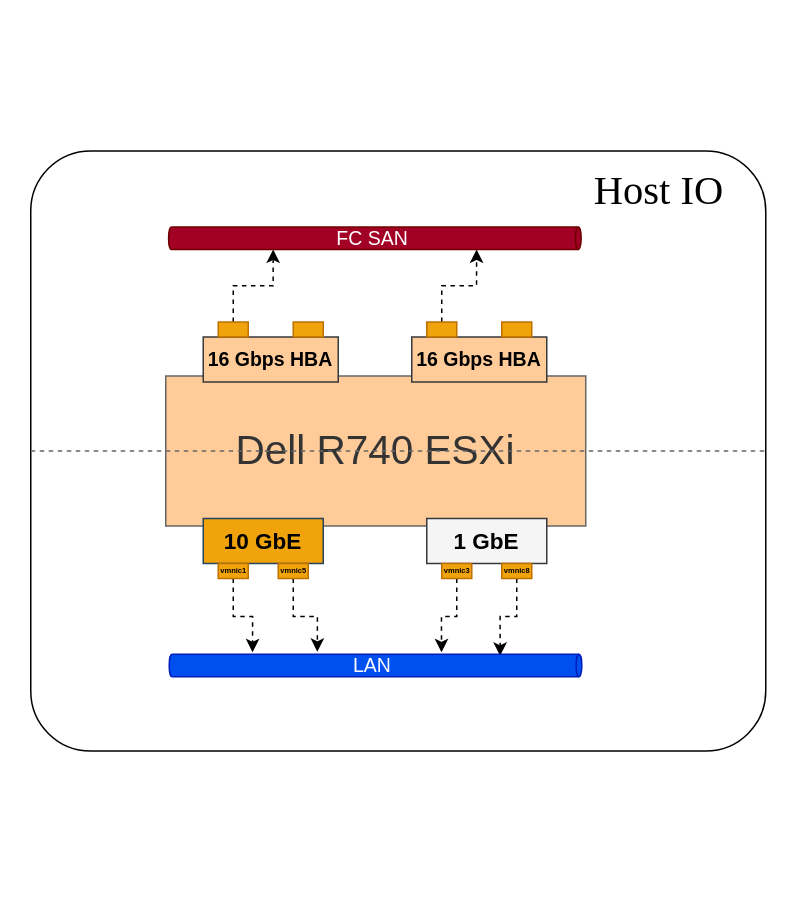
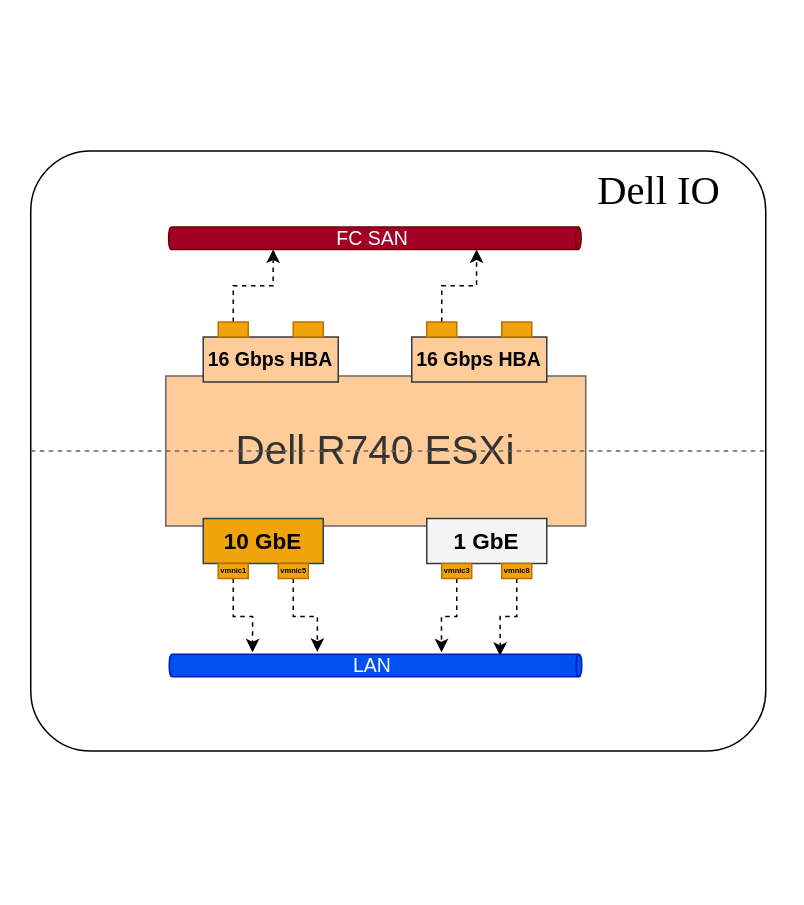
  <mxCell id="0" />
  <mxCell id="1" parent="0" />
  <mxCell id="2" value="" style="rounded=1;whiteSpace=wrap;html=1;fontSize=14;fillColor=none;arcSize=10;" parent="1" vertex="1"><mxGeometry x="20" y="100" width="490" height="400" as="geometry" /></mxCell>
  <mxCell id="3" value="&lt;font style=&quot;font-size: 27px&quot;&gt;Dell R740 ESXi&lt;/font&gt;" style="rounded=0;whiteSpace=wrap;html=1;fillColor=#ffcc99;strokeColor=#666666;fontColor=#333333;" parent="1" vertex="1"><mxGeometry x="110" y="250" width="280" height="100" as="geometry" /></mxCell>
  <mxCell id="4" value="16 Gbps HBA" style="rounded=0;whiteSpace=wrap;html=1;fillColor=#ffcc99;strokeColor=#36393d;fontSize=13;fontStyle=1" parent="1" vertex="1"><mxGeometry x="135" y="224" width="90" height="30" as="geometry" /></mxCell>
  <mxCell id="5" value="&lt;span style=&quot;font-size: 13px&quot;&gt;16 Gbps HBA&lt;/span&gt;" style="rounded=0;whiteSpace=wrap;html=1;fillColor=#ffcc99;strokeColor=#36393d;fontSize=13;fontStyle=1" parent="1" vertex="1"><mxGeometry x="274" y="224" width="90" height="30" as="geometry" /></mxCell>
  <mxCell id="6" value="10 GbE" style="rounded=0;whiteSpace=wrap;html=1;fillColor=#f0a30a;strokeColor=#23445d;fontSize=15;fontStyle=1;" parent="1" vertex="1"><mxGeometry x="135" y="345" width="80" height="30" as="geometry" /></mxCell>
  <mxCell id="7" value="1 GbE" style="rounded=0;whiteSpace=wrap;html=1;fillColor=#f5f5f5;strokeColor=#36393d;fontSize=15;fontStyle=1;" parent="1" vertex="1"><mxGeometry x="284" y="345" width="80" height="30" as="geometry" /></mxCell>
  <mxCell id="8" style="edgeStyle=orthogonalEdgeStyle;rounded=0;orthogonalLoop=1;jettySize=auto;html=1;exitX=0.5;exitY=0;exitDx=0;exitDy=0;entryX=1;entryY=0;entryDx=0;entryDy=205.342;entryPerimeter=0;dashed=1;fontSize=13;strokeWidth=1;" parent="1" source="9" target="24" edge="1"><mxGeometry relative="1" as="geometry" /></mxCell>
  <mxCell id="9" value="" style="rounded=0;whiteSpace=wrap;html=1;fillColor=#f0a30a;strokeColor=#BD7000;fontColor=#000000;" parent="1" vertex="1"><mxGeometry x="145" y="214" width="20" height="10" as="geometry" /></mxCell>
  <mxCell id="10" value="" style="rounded=0;whiteSpace=wrap;html=1;fillColor=#f0a30a;strokeColor=#BD7000;fontColor=#000000;" parent="1" vertex="1"><mxGeometry x="195" y="214" width="20" height="10" as="geometry" /></mxCell>
  <mxCell id="11" style="edgeStyle=orthogonalEdgeStyle;rounded=0;orthogonalLoop=1;jettySize=auto;html=1;exitX=0.5;exitY=0;exitDx=0;exitDy=0;dashed=1;fontSize=13;strokeWidth=1;entryX=1;entryY=0;entryDx=0;entryDy=69.718;entryPerimeter=0;" parent="1" source="12" target="24" edge="1"><mxGeometry relative="1" as="geometry" /></mxCell>
  <mxCell id="12" value="" style="rounded=0;whiteSpace=wrap;html=1;fillColor=#f0a30a;strokeColor=#BD7000;fontColor=#000000;" parent="1" vertex="1"><mxGeometry x="284" y="214" width="20" height="10" as="geometry" /></mxCell>
  <mxCell id="13" value="" style="rounded=0;whiteSpace=wrap;html=1;fillColor=#f0a30a;strokeColor=#BD7000;fontColor=#000000;" parent="1" vertex="1"><mxGeometry x="334" y="214" width="20" height="10" as="geometry" /></mxCell>
  <mxCell id="14" style="edgeStyle=orthogonalEdgeStyle;rounded=0;orthogonalLoop=1;jettySize=auto;html=1;exitX=0.5;exitY=1;exitDx=0;exitDy=0;entryX=-0.088;entryY=0.798;entryDx=0;entryDy=0;entryPerimeter=0;dashed=1;fontSize=13;strokeWidth=1;" parent="1" source="15" target="25" edge="1"><mxGeometry relative="1" as="geometry" /></mxCell>
  <mxCell id="15" value="" style="rounded=0;whiteSpace=wrap;html=1;fillColor=#f0a30a;strokeColor=#BD7000;fontColor=#000000;align=right;" parent="1" vertex="1"><mxGeometry x="145" y="375" width="20" height="10" as="geometry" /></mxCell>
  <mxCell id="16" style="edgeStyle=orthogonalEdgeStyle;rounded=0;orthogonalLoop=1;jettySize=auto;html=1;exitX=0.5;exitY=1;exitDx=0;exitDy=0;entryX=-0.11;entryY=0.641;entryDx=0;entryDy=0;entryPerimeter=0;dashed=1;fontSize=13;strokeWidth=1;" parent="1" source="17" target="25" edge="1"><mxGeometry relative="1" as="geometry" /></mxCell>
  <mxCell id="17" value="" style="rounded=0;whiteSpace=wrap;html=1;fillColor=#f0a30a;strokeColor=#BD7000;fontColor=#000000;" parent="1" vertex="1"><mxGeometry x="185" y="375" width="20" height="10" as="geometry" /></mxCell>
  <mxCell id="18" style="edgeStyle=orthogonalEdgeStyle;rounded=0;orthogonalLoop=1;jettySize=auto;html=1;exitX=0.5;exitY=1;exitDx=0;exitDy=0;entryX=-0.088;entryY=0.34;entryDx=0;entryDy=0;entryPerimeter=0;dashed=1;fontSize=13;strokeWidth=1;" parent="1" source="19" target="25" edge="1"><mxGeometry relative="1" as="geometry" /></mxCell>
  <mxCell id="19" value="" style="rounded=0;whiteSpace=wrap;html=1;fillColor=#f0a30a;strokeColor=#BD7000;fontColor=#000000;" parent="1" vertex="1"><mxGeometry x="294" y="375" width="20" height="10" as="geometry" /></mxCell>
  <mxCell id="20" style="edgeStyle=orthogonalEdgeStyle;rounded=0;orthogonalLoop=1;jettySize=auto;html=1;exitX=0.5;exitY=1;exitDx=0;exitDy=0;entryX=0.067;entryY=0.198;entryDx=0;entryDy=0;entryPerimeter=0;dashed=1;fontSize=13;strokeWidth=1;" parent="1" source="21" target="25" edge="1"><mxGeometry relative="1" as="geometry" /></mxCell>
  <mxCell id="21" value="" style="rounded=0;whiteSpace=wrap;html=1;fillColor=#f0a30a;strokeColor=#BD7000;fontColor=#000000;" parent="1" vertex="1"><mxGeometry x="334" y="375" width="20" height="10" as="geometry" /></mxCell>
  <mxCell id="22" value="" style="endArrow=none;dashed=1;html=1;strokeWidth=1;fontSize=13;gradientColor=#b3b3b3;fillColor=#f5f5f5;strokeColor=#666666;exitX=0;exitY=0.5;exitDx=0;exitDy=0;entryX=1;entryY=0.5;entryDx=0;entryDy=0;" parent="1" source="2" target="2" edge="1"><mxGeometry width="50" height="50" relative="1" as="geometry"><mxPoint x="10" y="300" as="sourcePoint" /><mxPoint x="500" y="300" as="targetPoint" /></mxGeometry></mxCell>
- <mxCell id="23" value="&lt;font face=&quot;Times New Roman&quot; style=&quot;font-size: 27px&quot;&gt;Host IO&lt;/font&gt;" style="text;html=1;strokeColor=none;fillColor=none;align=center;verticalAlign=middle;whiteSpace=wrap;rounded=0;fontSize=13;" parent="1" vertex="1"><mxGeometry x="364" y="110" width="150" height="34" as="geometry" /></mxCell>
+ <mxCell id="23" value="&lt;font face=&quot;Times New Roman&quot; style=&quot;font-size: 27px&quot;&gt;Dell IO&lt;/font&gt;" style="text;html=1;strokeColor=none;fillColor=none;align=center;verticalAlign=middle;whiteSpace=wrap;rounded=0;fontSize=13;" parent="1" vertex="1"><mxGeometry x="364" y="110" width="150" height="34" as="geometry" /></mxCell>
  <mxCell id="24" value="FC SAN" style="shape=cylinder3;whiteSpace=wrap;html=1;boundedLbl=1;backgroundOutline=1;size=1.907;fontSize=13;fillColor=#a20025;rotation=90;strokeColor=#6F0000;fontColor=#ffffff;horizontal=0;" parent="1" vertex="1"><mxGeometry x="241.92" y="20.61" width="15" height="275.06" as="geometry" /></mxCell>
  <mxCell id="25" value="LAN" style="shape=cylinder3;whiteSpace=wrap;html=1;boundedLbl=1;backgroundOutline=1;size=1.907;fontSize=13;fillColor=#0050ef;rotation=90;strokeColor=#001DBC;fontColor=#ffffff;horizontal=0;" parent="1" vertex="1"><mxGeometry x="242.34" y="305.5" width="15" height="275.06" as="geometry" /></mxCell>
  <mxCell id="26" value="&lt;font size=&quot;1&quot;&gt;&lt;b style=&quot;font-size: 5px&quot;&gt;vmnic1&lt;/b&gt;&lt;/font&gt;" style="text;html=1;strokeColor=none;fillColor=none;align=center;verticalAlign=middle;whiteSpace=wrap;rounded=0;fontSize=13;fontStyle=0" parent="1" vertex="1"><mxGeometry x="147.5" y="372" width="15" height="10" as="geometry" /></mxCell>
  <mxCell id="27" value="&lt;font size=&quot;1&quot;&gt;&lt;b style=&quot;font-size: 5px&quot;&gt;vmnic5&lt;/b&gt;&lt;/font&gt;" style="text;html=1;strokeColor=none;fillColor=none;align=center;verticalAlign=middle;whiteSpace=wrap;rounded=0;fontSize=13;fontStyle=0" parent="1" vertex="1"><mxGeometry x="187.5" y="372" width="15" height="10" as="geometry" /></mxCell>
  <mxCell id="28" value="&lt;font size=&quot;1&quot;&gt;&lt;b style=&quot;font-size: 5px&quot;&gt;vmnic3&lt;/b&gt;&lt;/font&gt;" style="text;html=1;strokeColor=none;fillColor=none;align=center;verticalAlign=middle;whiteSpace=wrap;rounded=0;fontSize=13;fontStyle=0" parent="1" vertex="1"><mxGeometry x="296.5" y="372" width="15" height="10" as="geometry" /></mxCell>
  <mxCell id="29" value="&lt;font size=&quot;1&quot;&gt;&lt;b style=&quot;font-size: 5px&quot;&gt;vmnic8&lt;/b&gt;&lt;/font&gt;" style="text;html=1;strokeColor=none;fillColor=none;align=center;verticalAlign=middle;whiteSpace=wrap;rounded=0;fontSize=13;fontStyle=0" parent="1" vertex="1"><mxGeometry x="336.5" y="372" width="15" height="10" as="geometry" /></mxCell>
